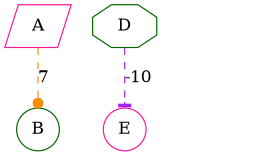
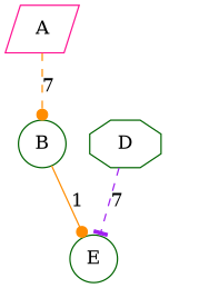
  digraph {
    node [color=deeppink shape=circle]
    edge [arrowhead=dot color=darkorange style=dashed]
    A [shape=parallelogram]
    B [color=darkgreen]
-   E
+   E [color=darkgreen]
    D [color=darkgreen shape=octagon]
    NULL [style=invis color="" shape=""]
    A -> B [label=7]
-   D -> E [arrowhead=tee color=purple label=-10]
+   B -> E [label=1 style=solid]
+   D -> E [arrowhead=tee color=purple label=7]
  }
